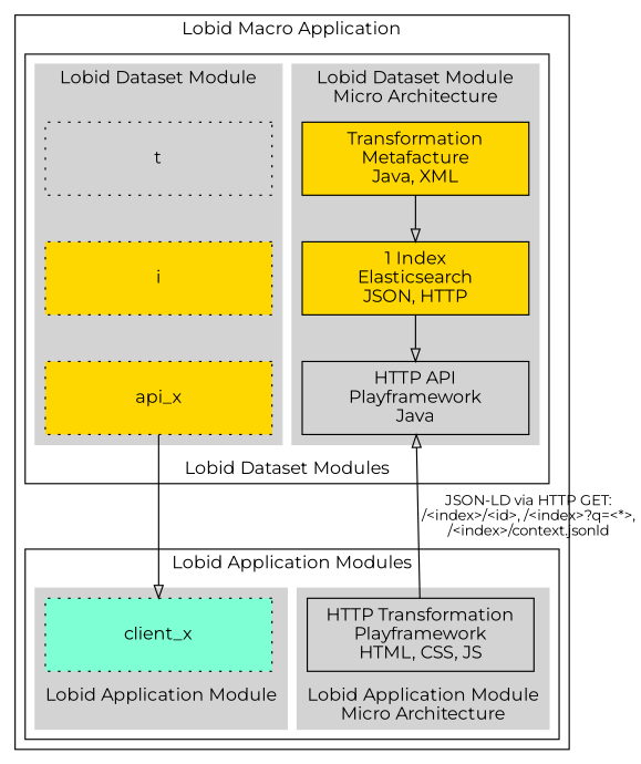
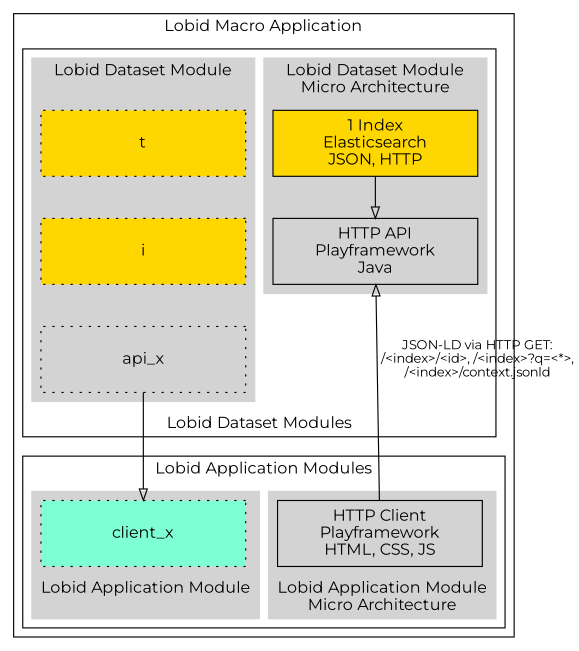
  digraph {
    compound=true
    fontname=Montserrat
    node [fillcolor=gold fontname=Montserrat shape=box style="solid,filled"]
    edge [arrowhead=empty arrowtail=empty fontname=Montserrat]
-   n1 [height=0.8 label="Transformation\nMetafacture\nJava, XML" width=2.5]
    n2 [height=0.8 label="1 Index\nElasticsearch\nJSON, HTTP" width=2.5]
    n3 [fillcolor=lightgrey height=0.8 label="HTTP API\nPlayframework\nJava" width=2.5]
-   t [fillcolor=lightgrey height=0.8 style="dotted,filled" width=2.5]
+   t [height=0.8 style="dotted,filled" width=2.5]
    i [height=0.8 style="dotted,filled" width=2.5]
-   api_x [height=0.8 style="dotted,filled" width=2.5]
-   n7 [fillcolor=lightgrey height=0.8 label="HTTP Transformation\nPlayframework\nHTML, CSS, JS" width=2.5]
+   api_x [fillcolor=lightgrey height=0.8 style="dotted,filled" width=2.5]
+   n7 [fillcolor=lightgrey height=0.8 label="HTTP Client\nPlayframework\nHTML, CSS, JS" width=2.5]
    client_x [fillcolor=aquamarine height=0.8 style="dotted,filled" width=2.5]
    subgraph cluster_1 {
      label="Lobid Macro Application"
      subgraph cluster_2 {
        label="Lobid Dataset Modules"
        labelloc=b
        subgraph cluster_3 {
          color=lightgrey
          label="Lobid Dataset Module\nMicro Architecture"
          labelloc=t
          style=filled
-         n1
          n2
          n3
        }
        subgraph cluster_4 {
          color=lightgrey
          label="Lobid Dataset Module\n "
          labelloc=t
          style=filled
          t
          i
          api_x
        }
      }
      subgraph cluster_5 {
        label="Lobid Application Modules"
        subgraph cluster_6 {
          color=lightgrey
          label="Lobid Application Module\nMicro Architecture"
          labelloc=b
          style=filled
          n7
        }
        subgraph cluster_7 {
          color=lightgrey
          label="Lobid Application Module\n "
          labelloc=b
          style=filled
          client_x
        }
      }
    }
-   n1 -> n2
    n2 -> n3
    t -> i [style=invis]
    i -> api_x [style=invis]
    api_x -> client_x
    n7 -> n3 [fontsize=11.25 label=" JSON-LD via HTTP GET:\n /<index>/<id>, /<index>?q=<*>,\n /<index>/context.jsonld"]
  }
